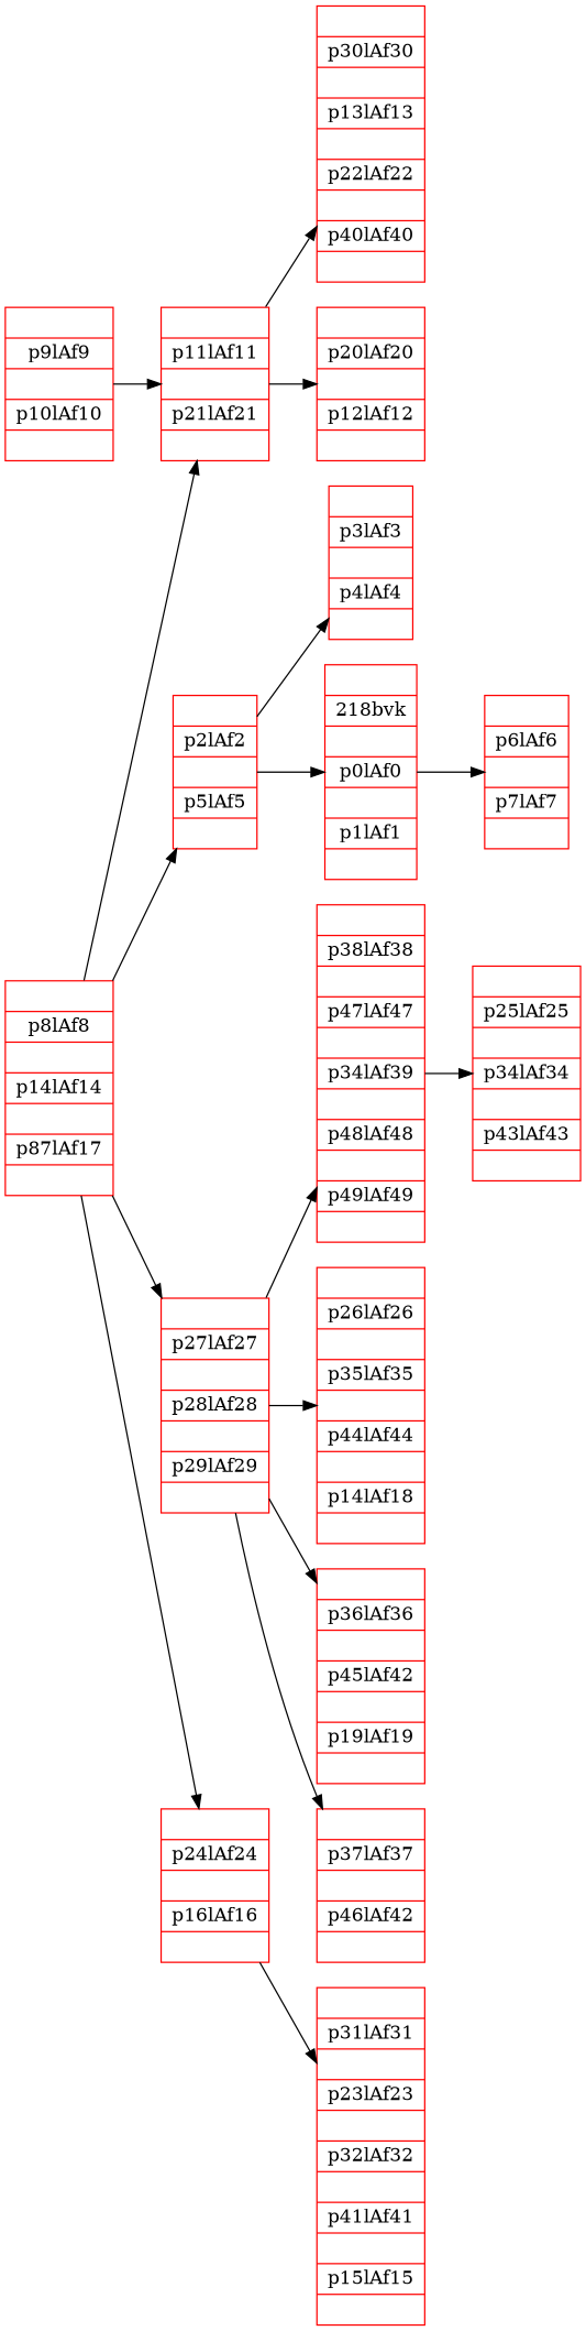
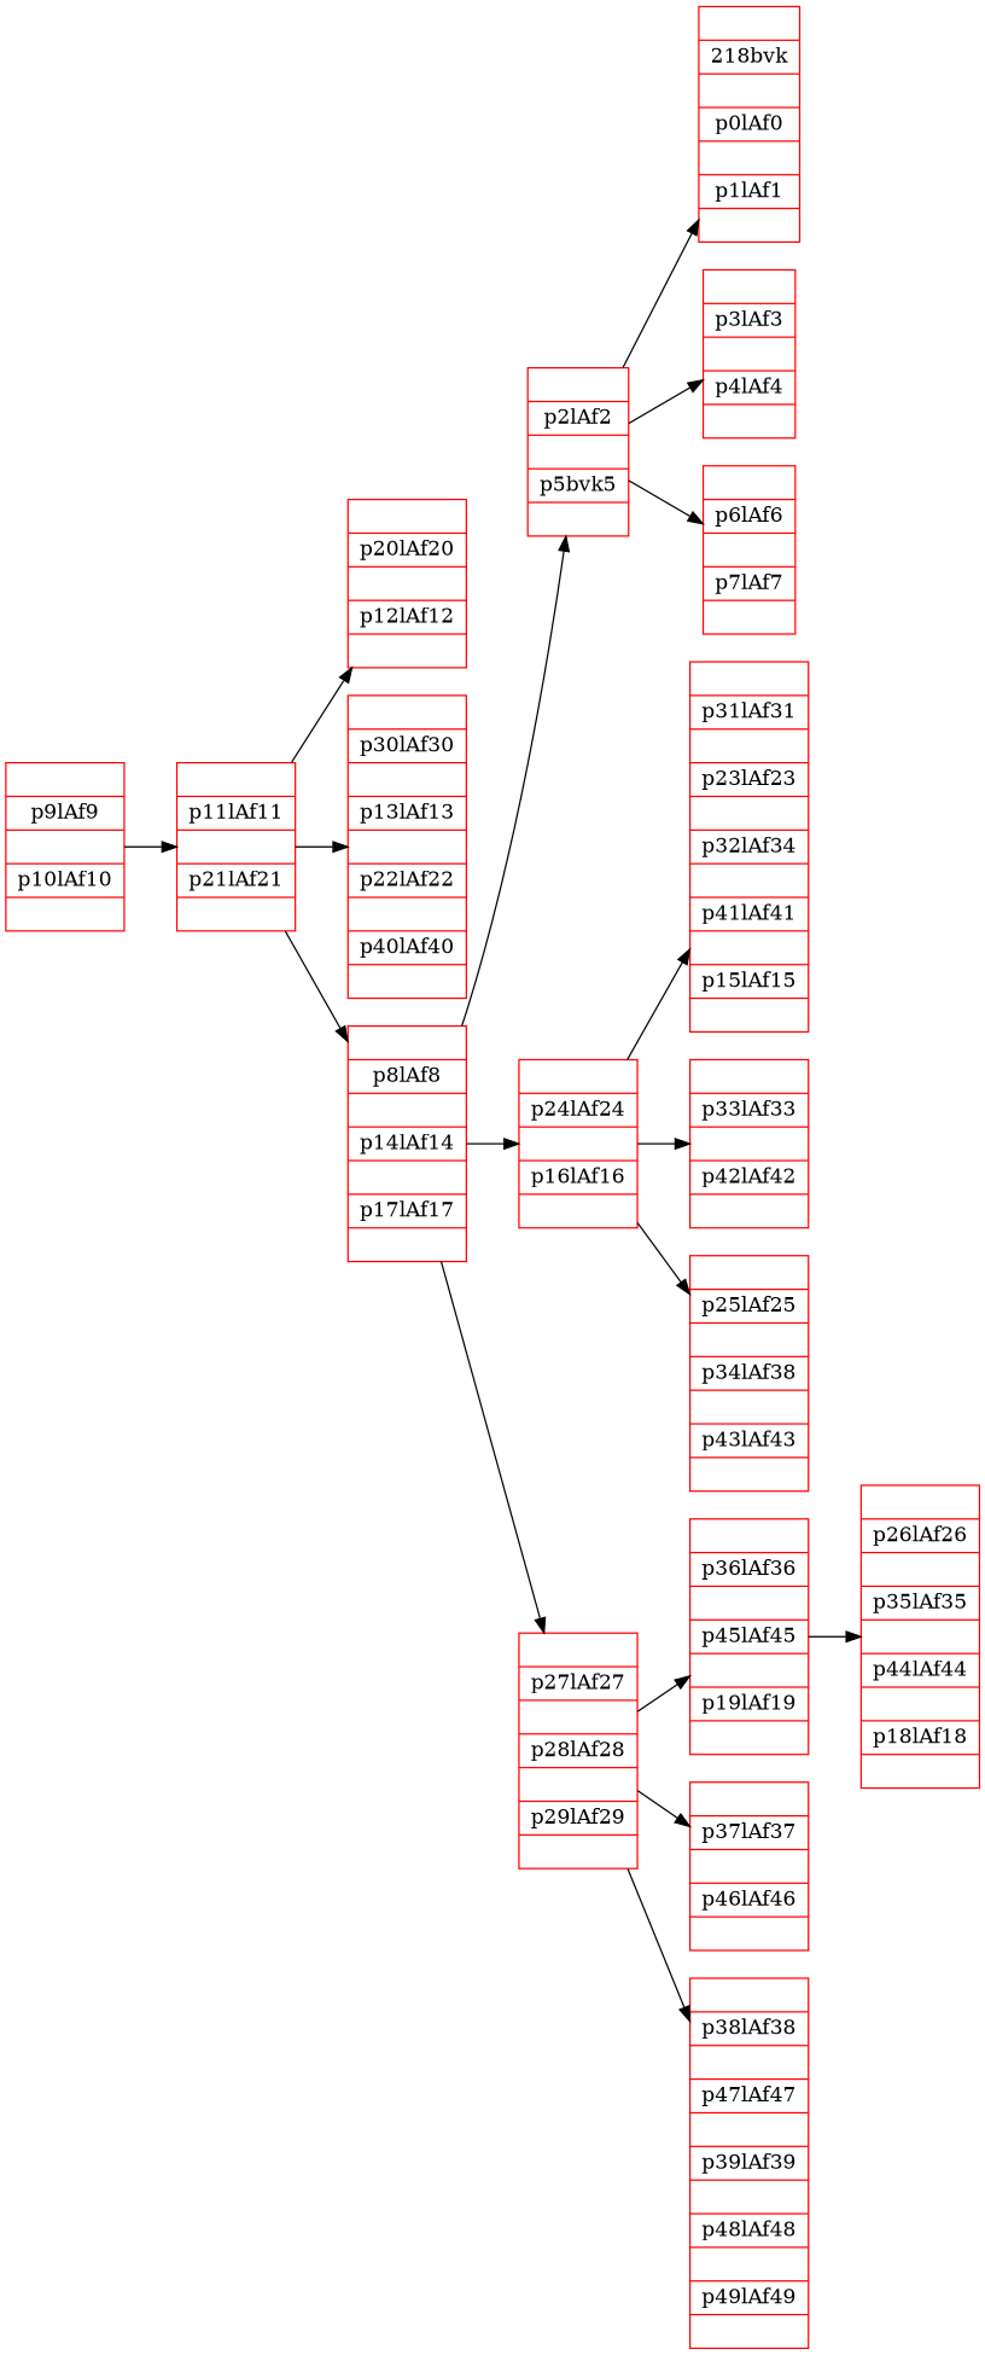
  digraph {
    rankdir=LR
    node [color=red shape=record]
    n1 [label="|218bvk||p0lAf0||p1lAf1|"]
    n2 [label="|p3lAf3||p4lAf4|"]
    n3 [label="|p6lAf6||p7lAf7|"]
-   n4 [label="|p2lAf2||p5lAf5|"]
+   n4 [label="|p2lAf2||p5bvk5|"]
    n5 [label="|p9lAf9||p10lAf10|"]
    n6 [label="|p11lAf11||p21lAf21|"]
    n7 [label="|p20lAf20||p12lAf12|"]
    n8 [label="|p30lAf30||p13lAf13||p22lAf22||p40lAf40|"]
-   n9 [label="|p31lAf31||p23lAf23||p32lAf32||p41lAf41||p15lAf15|"]
-   n11 [label="|p25lAf25||p34lAf34||p43lAf43|"]
+   n9 [label="|p31lAf31||p23lAf23||p32lAf34||p41lAf41||p15lAf15|"]
+   n10 [label="|p33lAf33||p42lAf42|"]
+   n11 [label="|p25lAf25||p34lAf38||p43lAf43|"]
    n12 [label="|p24lAf24||p16lAf16|"]
-   n13 [label="|p26lAf26||p35lAf35||p44lAf44||p14lAf18|"]
-   n14 [label="|p36lAf36||p45lAf42||p19lAf19|"]
-   n15 [label="|p37lAf37||p46lAf42|"]
-   n16 [label="|p38lAf38||p47lAf47||p34lAf39||p48lAf48||p49lAf49|"]
+   n13 [label="|p26lAf26||p35lAf35||p44lAf44||p18lAf18|"]
+   n14 [label="|p36lAf36||p45lAf45||p19lAf19|"]
+   n15 [label="|p37lAf37||p46lAf46|"]
+   n16 [label="|p38lAf38||p47lAf47||p39lAf39||p48lAf48||p49lAf49|"]
    n17 [label="|p27lAf27||p28lAf28||p29lAf29|"]
-   n18 [label="|p8lAf8||p14lAf14||p87lAf17|"]
+   n18 [label="|p8lAf8||p14lAf14||p17lAf17|"]
    n4 -> n1
    n4 -> n2
-   n1 -> n3
+   n4 -> n3
    n5 -> n6
    n6 -> n7
    n6 -> n8
    n12 -> n9
-   n16 -> n11
-   n17 -> n13
+   n12 -> n10
+   n12 -> n11
+   n14 -> n13
    n17 -> n14
    n17 -> n15
    n17 -> n16
    n18 -> n4
-   n18 -> n6
+   n6 -> n18
    n18 -> n12
    n18 -> n17
  }
